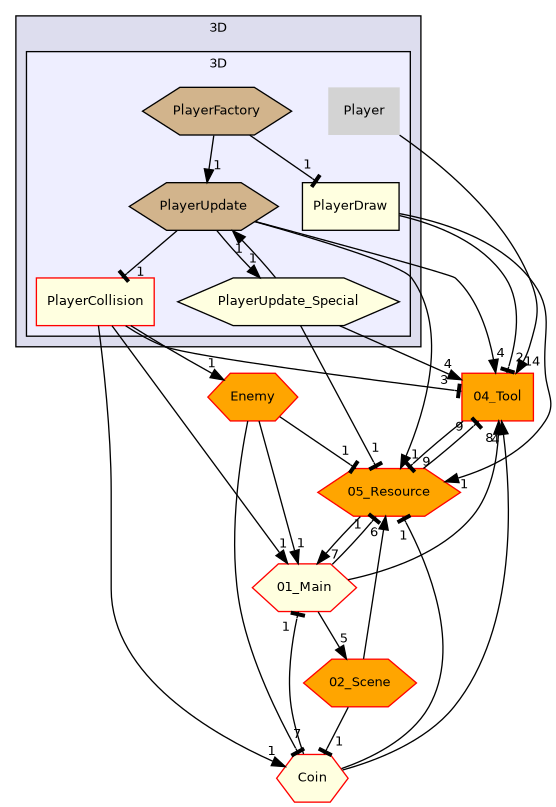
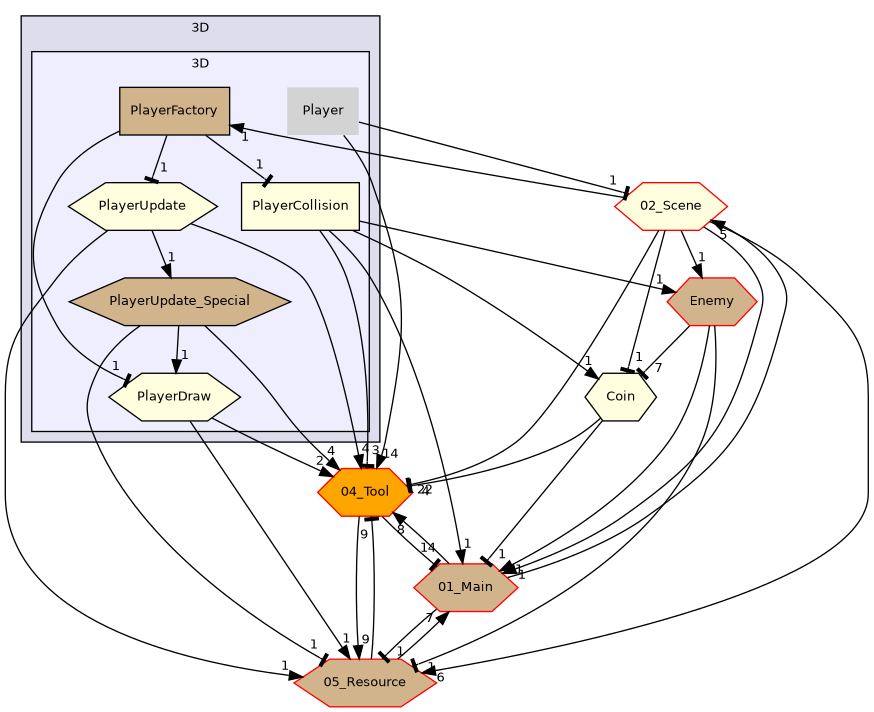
  digraph {
    compound=true
    node [fillcolor=lightyellow fontname=Helvetica fontsize=10 shape=hexagon style=filled color=red]
    edge [arrowhead=normal headlabel=1 labeldistance=1.5 labelfontname=Helvetica labelfontsize=10]
    n1 [fillcolor=lightgrey label=Player shape=plaintext color=""]
-   n2 [label=PlayerCollision shape=box]
-   n3 [color=black label=PlayerDraw shape=box]
-   n4 [color=black fillcolor=tan label=PlayerFactory]
-   n5 [color=black fillcolor=tan label=PlayerUpdate]
-   n6 [color=black label=PlayerUpdate_Special]
-   n7 [fillcolor=orange label="02_Scene"]
-   n8 [fillcolor=orange label="04_Tool" shape=box]
-   n9 [label=Coin]
-   n10 [label="01_Main"]
-   n11 [fillcolor=orange label=Enemy]
-   n12 [fillcolor=orange label="05_Resource"]
+   n2 [color=black label=PlayerCollision shape=box]
+   n3 [color=black label=PlayerDraw]
+   n4 [color=black fillcolor=tan label=PlayerFactory shape=box]
+   n5 [color=black label=PlayerUpdate]
+   n6 [color=black fillcolor=tan label=PlayerUpdate_Special]
+   n7 [label="02_Scene"]
+   n8 [fillcolor=orange label="04_Tool"]
+   n9 [color=black label=Coin]
+   n10 [fillcolor=tan label="01_Main"]
+   n11 [fillcolor=tan label=Enemy]
+   n12 [fillcolor=tan label="05_Resource"]
    subgraph cluster_1 {
      bgcolor="#ddddee"
      fontname=Helvetica
      fontsize=10
      label="3D"
      pencolor=black
      subgraph cluster_2 {
        bgcolor="#eeeeff"
        fontname=Helvetica
        fontsize=10
        label="3D"
        pencolor=black
        n1
        n2
        n3
        n4
        n5
        n6
      }
    }
+   n1 -> n7 [arrowhead=tee]
    n1 -> n8 [headlabel=14]
    n2 -> n8 [arrowhead=tee headlabel=3]
    n2 -> n9
    n2 -> n10
    n2 -> n11
-   n3 -> n8 [arrowhead=tee headlabel=2]
+   n3 -> n8 [headlabel=2]
    n3 -> n12
-   n5 -> n2 [arrowhead=tee]
+   n4 -> n2 [arrowhead=tee]
    n4 -> n3 [arrowhead=tee]
-   n4 -> n5
+   n4 -> n5 [arrowhead=tee]
    n5 -> n6
    n5 -> n8 [headlabel=4]
    n5 -> n12
-   n6 -> n5
+   n6 -> n3
    n6 -> n8 [headlabel=4]
    n6 -> n12 [arrowhead=tee]
+   n7 -> n4
+   n7 -> n8 [arrowhead=tee headlabel=22]
    n7 -> n9 [arrowhead=tee]
+   n7 -> n10
+   n7 -> n11
    n7 -> n12 [headlabel=6]
-   n8 -> n12 [arrowhead=tee headlabel=9]
-   n9 -> n8 [headlabel=4]
+   n8 -> n10 [arrowhead=tee headlabel=14]
+   n8 -> n12 [headlabel=9]
+   n9 -> n8 [arrowhead=tee headlabel=4]
    n9 -> n10 [arrowhead=tee]
-   n9 -> n12 [arrowhead=tee]
    n10 -> n7 [headlabel=5]
    n10 -> n8 [headlabel=8]
    n10 -> n12 [arrowhead=tee]
    n11 -> n9 [arrowhead=tee headlabel=7]
    n11 -> n10
    n11 -> n12 [arrowhead=tee]
    n12 -> n8 [arrowhead=tee headlabel=9]
    n12 -> n10 [headlabel=7]
  }
